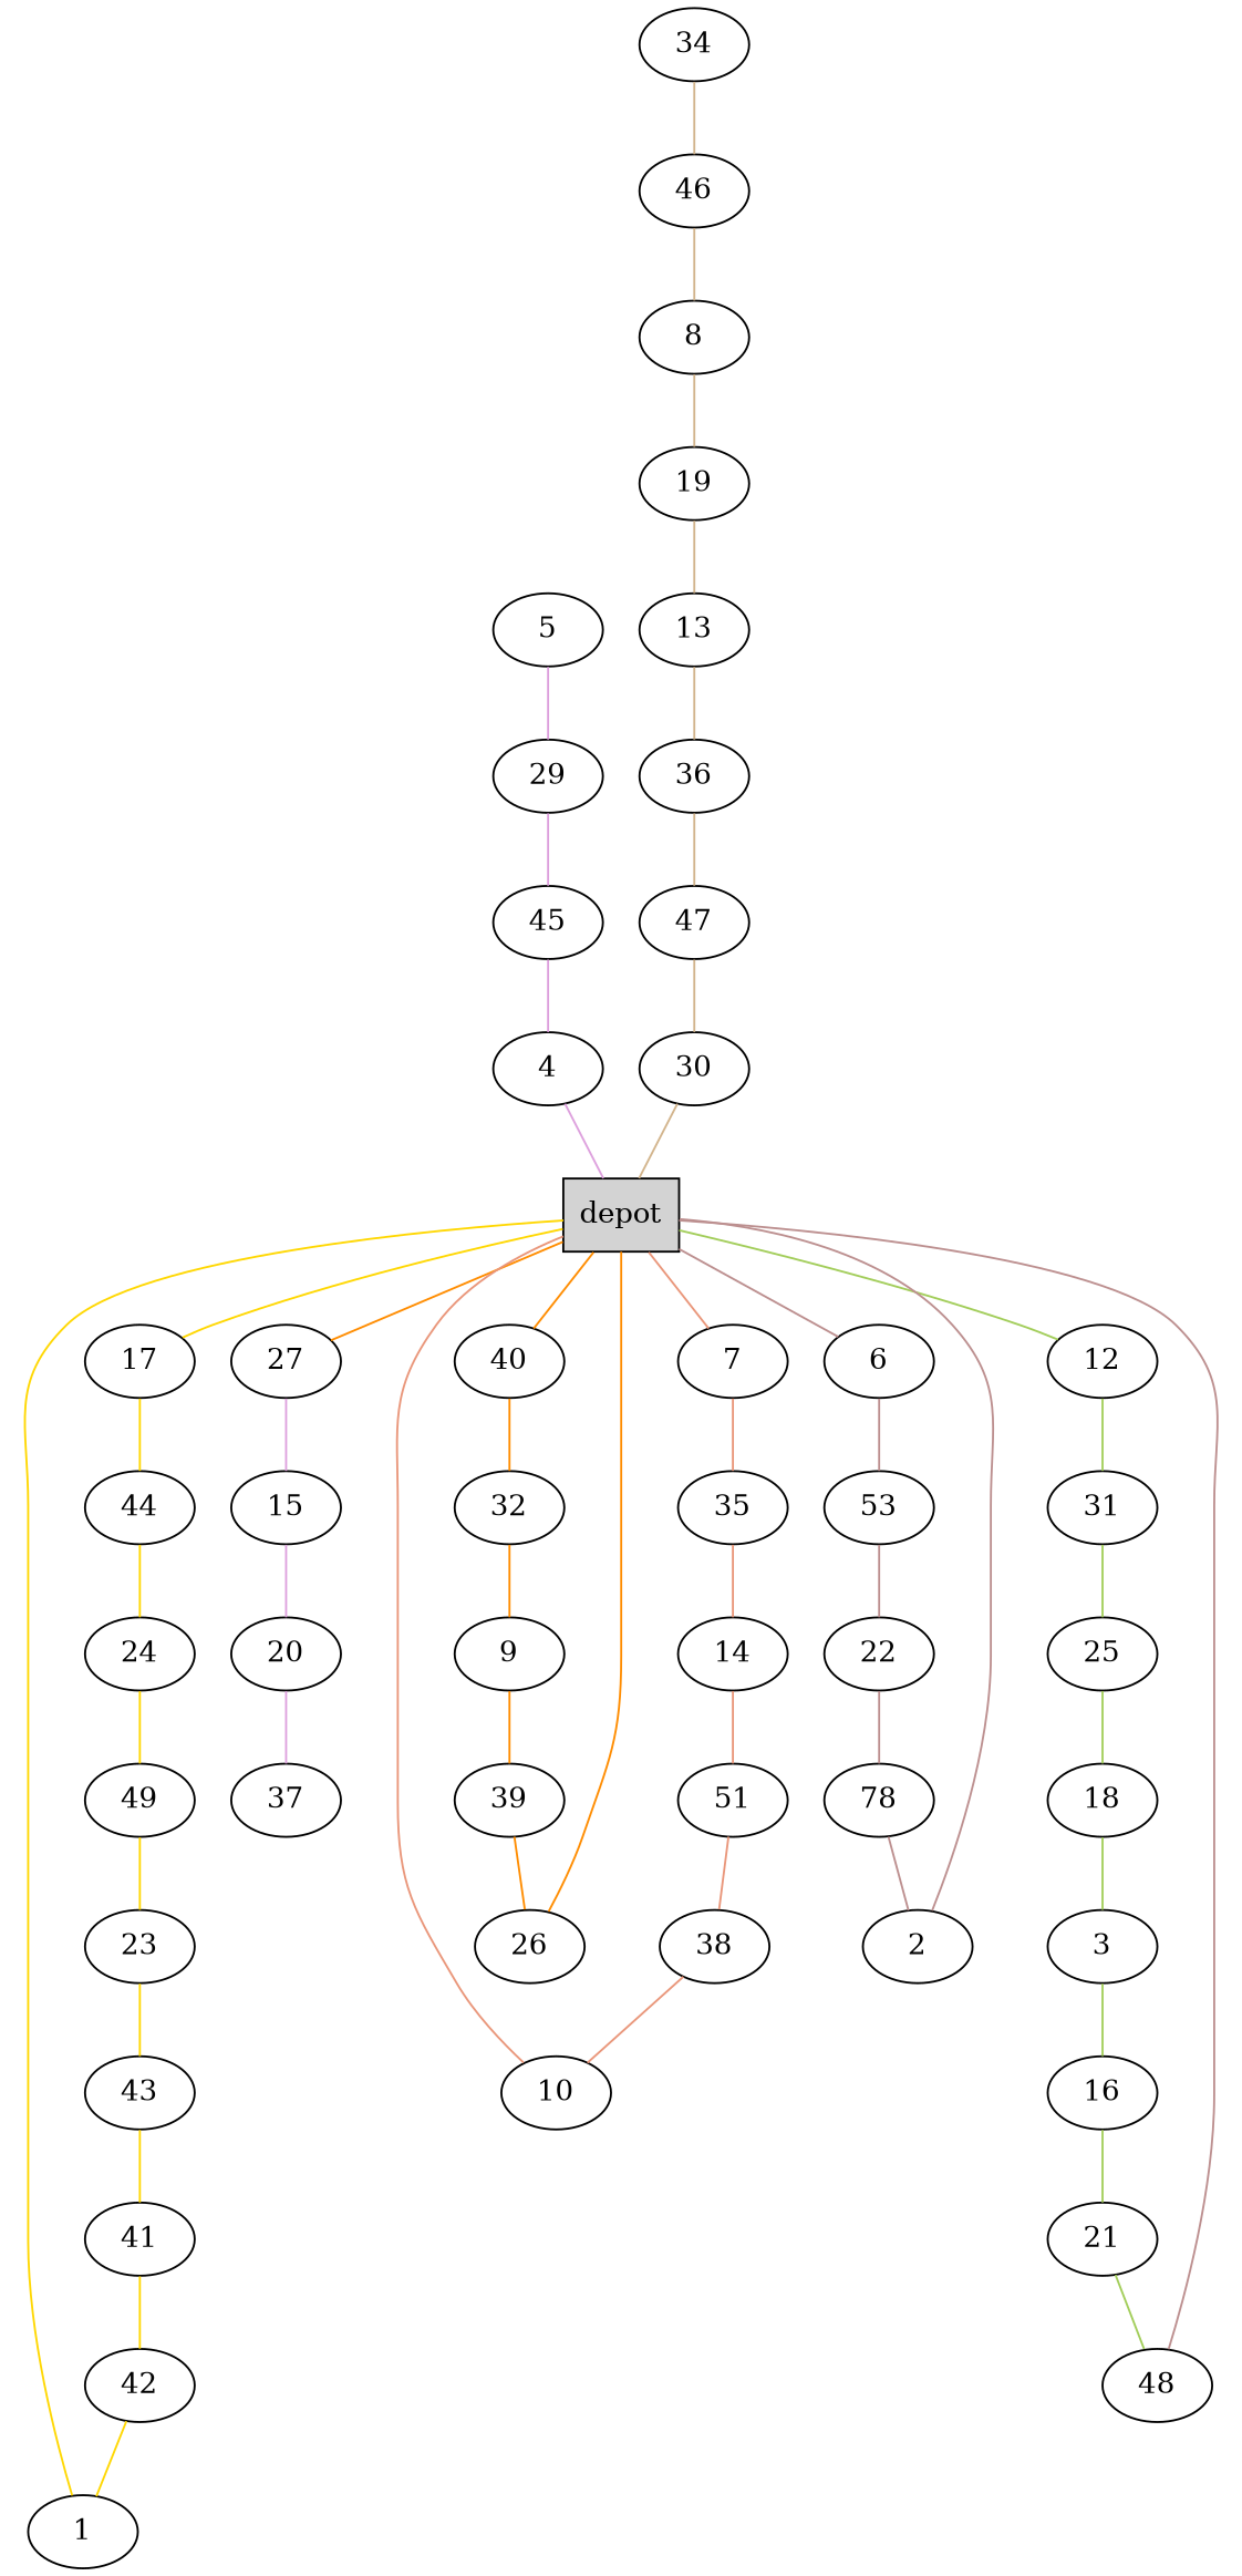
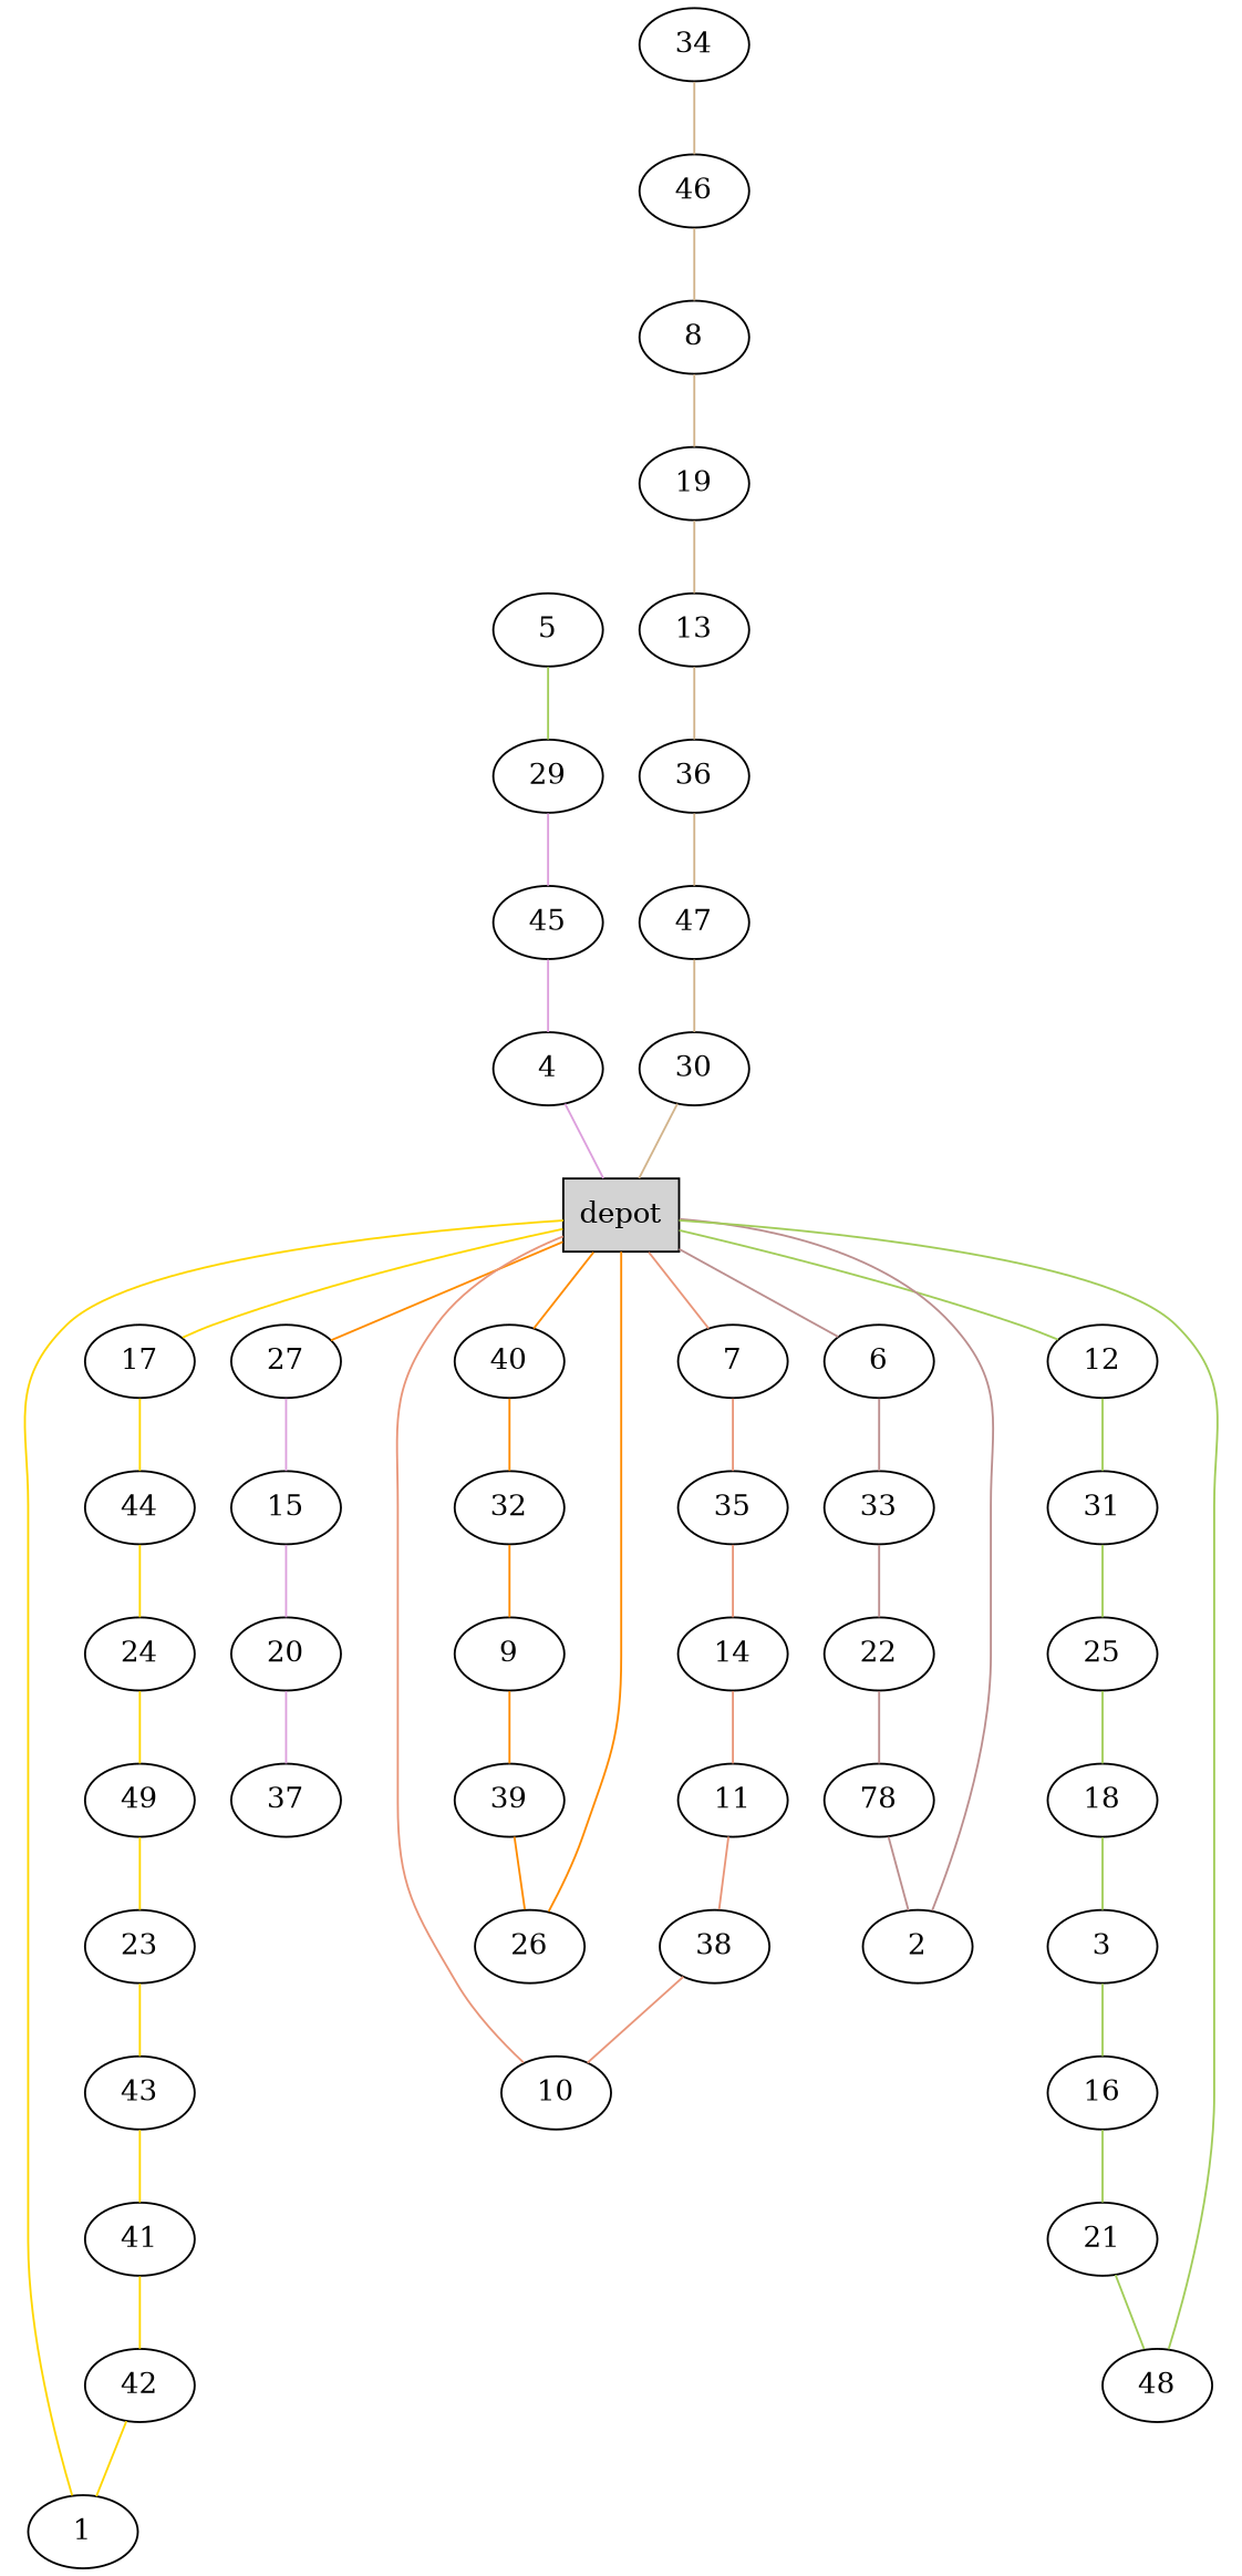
  graph {
    node [shape=ellipse]
    edge [color=gold]
    n1 [label=depot shape=box style=filled]
    7
    17
    27
    40
    6
    12
    35
    44
    15
    34
    46
    32
-   33 [label=53]
+   33
    31
    14
-   11 [label=51]
+   11
    38
    10
    24
    49
    23
    43
    41
    42
    1
    20
    37
    5
    29
    45
    4
    8
    19
    13
    36
    47
    30
    9
    39
    26
    22
    n43 [label=78]
    2
    25
    18
    3
    16
    21
    48
    n1 -- 7 [color=darksalmon]
    n1 -- 17
    n1 -- 27 [color=darkorange]
    n1 -- 40 [color=darkorange]
    n1 -- 6 [color=rosybrown]
    n1 -- 12 [color=darkolivegreen3]
    7 -- 35 [color=darksalmon]
    17 -- 44
    27 -- 15 [color=plum]
    40 -- 32 [color=darkorange]
    6 -- 33 [color=rosybrown]
    12 -- 31 [color=darkolivegreen3]
    35 -- 14 [color=darksalmon]
    44 -- 24
    15 -- 20 [color=plum]
    34 -- 46 [color=tan]
    46 -- 8 [color=tan]
    32 -- 9 [color=darkorange]
    33 -- 22 [color=rosybrown]
    31 -- 25 [color=darkolivegreen3]
    14 -- 11 [color=darksalmon]
    11 -- 38 [color=darksalmon]
    38 -- 10 [color=darksalmon]
    10 -- n1 [color=darksalmon]
    24 -- 49
    49 -- 23
    23 -- 43
    43 -- 41
    41 -- 42
    42 -- 1
    1 -- n1
    20 -- 37 [color=plum]
-   5 -- 29 [color=plum]
+   5 -- 29 [color=darkolivegreen3]
    29 -- 45 [color=plum]
    45 -- 4 [color=plum]
    4 -- n1 [color=plum]
    8 -- 19 [color=tan]
    19 -- 13 [color=tan]
    13 -- 36 [color=tan]
    36 -- 47 [color=tan]
    47 -- 30 [color=tan]
    30 -- n1 [color=tan]
    9 -- 39 [color=darkorange]
    39 -- 26 [color=darkorange]
    26 -- n1 [color=darkorange]
    22 -- n43 [color=rosybrown]
    n43 -- 2 [color=rosybrown]
    2 -- n1 [color=rosybrown]
    25 -- 18 [color=darkolivegreen3]
    18 -- 3 [color=darkolivegreen3]
    3 -- 16 [color=darkolivegreen3]
    16 -- 21 [color=darkolivegreen3]
    21 -- 48 [color=darkolivegreen3]
-   48 -- n1 [color=rosybrown]
+   48 -- n1 [color=darkolivegreen3]
  }
